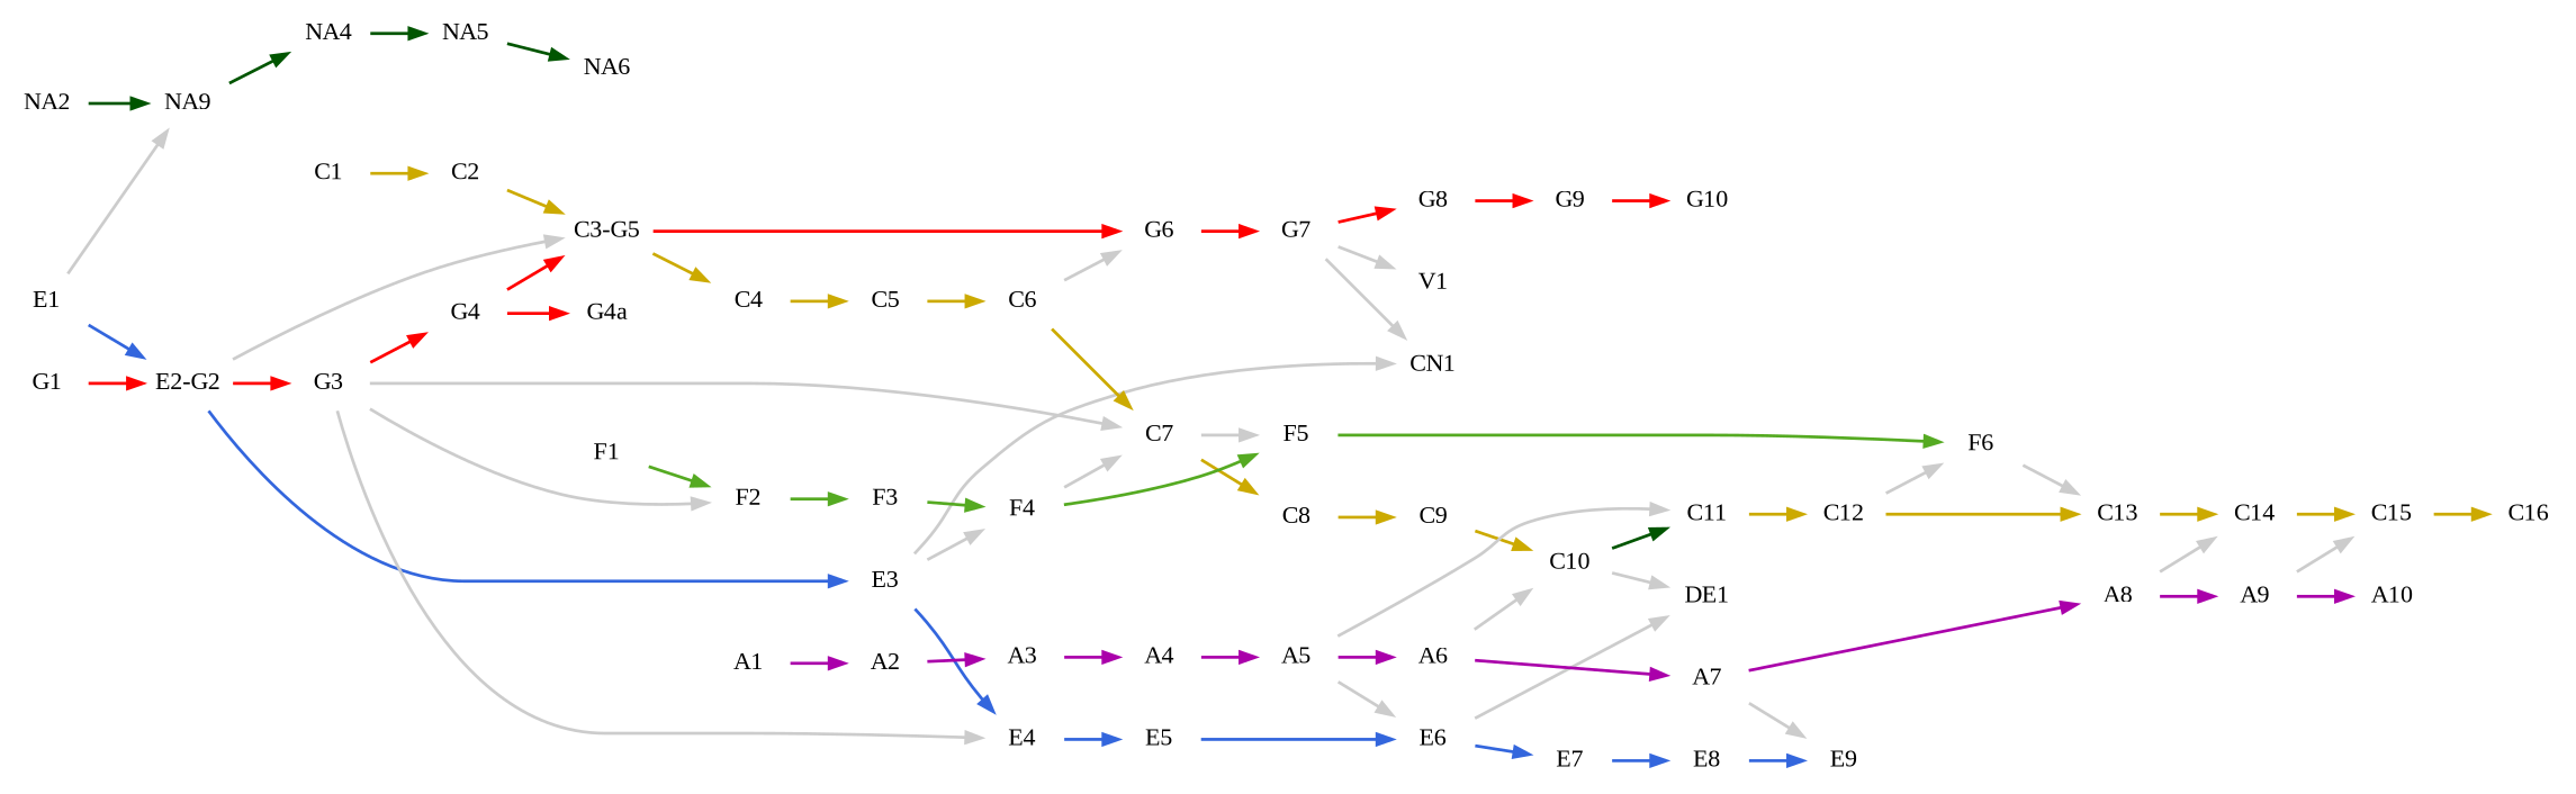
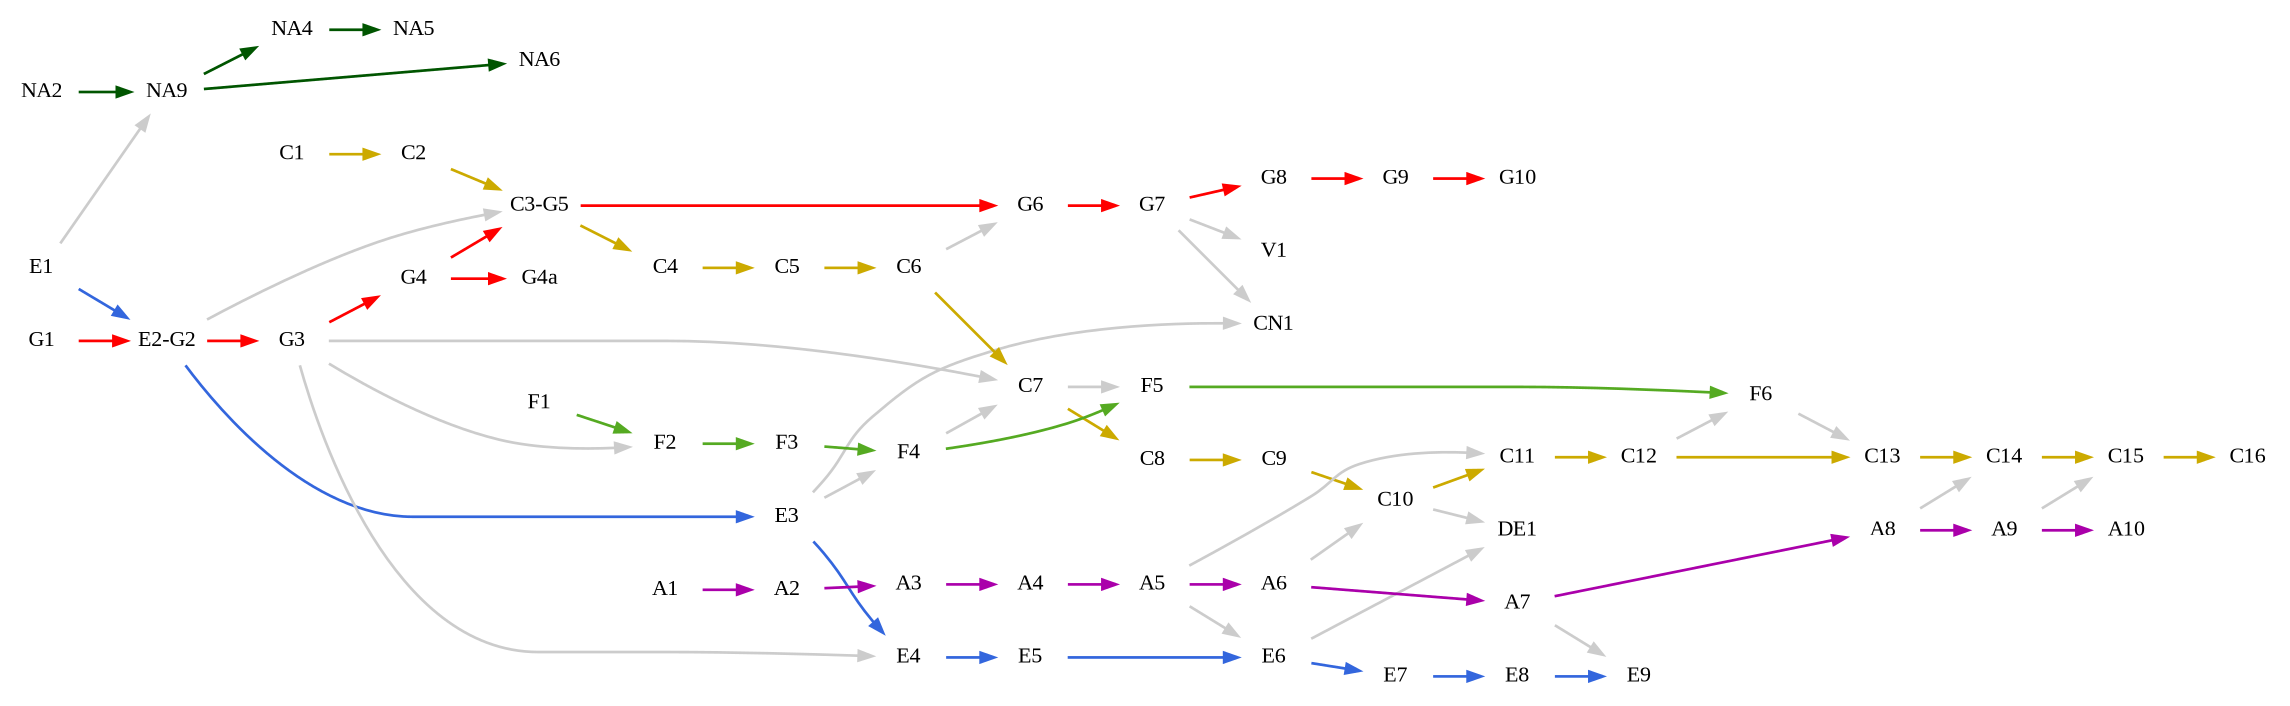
  digraph {
    fontname="Liberation Serif"
    rankdir=LR
    node [fillcolor="#EEF2FF" fontname="Liberation Serif" fontsize=16 shape=plaintext style=inviz]
    edge [color="#CCCCCC" fontname="Liberation Serif" style=bold weight=3]
    n1 [label=NA9]
    NA2
    A7
    E9
    A8
    NA4
    NA5
    NA6
    G1
    "E2-G2"
    G3
    "C3-G5"
    E3
    G4
    C7
    E4
    F2
    G6
    C4
    CN1
    F4
    G4a
    C8
    F5
    E5
    F3
    G7
    C5
    G8
    V1
    G9
    G10
    C1
    C2
    C6
    C9
    F6
    C10
    C11
    DE1
    C12
    C13
    C14
    C15
    C16
    E1
    E6
    E7
    E8
    A2
    A3
    A4
    A5
    A6
    A9
    A10
    A1
    F1
    n1 -> NA4 [color="#005500"]
    NA2 -> n1 [color="#005500"]
    A7 -> E9 [weight=""]
    A7 -> A8 [color="#AA00AA" weight=""]
    A8 -> C14 [weight=""]
    A8 -> A9 [color="#AA00AA" weight=""]
    NA4 -> NA5 [color="#005500"]
-   NA5 -> NA6 [color="#005500"]
+   n1 -> NA6 [color="#005500"]
    G1 -> "E2-G2" [color="#FF0000"]
    "E2-G2" -> G3 [color="#FF0000"]
    "E2-G2" -> "C3-G5" [weight=""]
    "E2-G2" -> E3 [color="#3366DD"]
    G3 -> G4 [color="#FF0000"]
    G3 -> C7 [weight=""]
    G3 -> E4 [weight=""]
    G3 -> F2 [weight=""]
    "C3-G5" -> G6 [color="#FF0000"]
    "C3-G5" -> C4 [color="#CCAA00"]
    E3 -> E4 [color="#3366DD"]
    E3 -> CN1 [weight=""]
    E3 -> F4 [weight=""]
    G4 -> "C3-G5" [color="#FF0000"]
    G4 -> G4a [color="#FF0000"]
    C7 -> C8 [color="#CCAA00"]
    C7 -> F5 [weight=""]
    E4 -> E5 [color="#3366DD"]
    F2 -> F3 [color="#55AA22" weight=""]
    G6 -> G7 [color="#FF0000"]
    C4 -> C5 [color="#CCAA00"]
    F4 -> C7 [weight=""]
    F4 -> F5 [color="#55AA22" weight=""]
    C8 -> C9 [color="#CCAA00"]
    F5 -> F6 [color="#55AA22" weight=""]
    E5 -> E6 [color="#3366DD"]
    F3 -> F4 [color="#55AA22" weight=""]
    G7 -> CN1 [weight=""]
    G7 -> G8 [color="#FF0000"]
    G7 -> V1 [weight=""]
    C5 -> C6 [color="#CCAA00"]
    G8 -> G9 [color="#FF0000"]
    G9 -> G10 [color="#FF0000"]
    C1 -> C2 [color="#CCAA00"]
    C2 -> "C3-G5" [color="#CCAA00"]
    C6 -> C7 [color="#CCAA00"]
    C6 -> G6 [weight=""]
    C9 -> C10 [color="#CCAA00"]
    F6 -> C13 [weight=""]
-   C10 -> C11 [color="#005500"]
+   C10 -> C11 [color="#CCAA00"]
    C10 -> DE1 [weight=""]
    C11 -> C12 [color="#CCAA00"]
    C12 -> F6 [weight=""]
    C12 -> C13 [color="#CCAA00"]
    C13 -> C14 [color="#CCAA00"]
    C14 -> C15 [color="#CCAA00"]
    C15 -> C16 [color="#CCAA00"]
    E1 -> n1 [weight=""]
    E1 -> "E2-G2" [color="#3366DD"]
    E6 -> DE1 [weight=""]
    E6 -> E7 [color="#3366DD"]
    E7 -> E8 [color="#3366DD"]
    E8 -> E9 [color="#3366DD"]
    A2 -> A3 [color="#AA00AA" weight=""]
    A3 -> A4 [color="#AA00AA" weight=""]
    A4 -> A5 [color="#AA00AA" weight=""]
    A5 -> C11 [weight=""]
    A5 -> E6 [weight=""]
    A5 -> A6 [color="#AA00AA" weight=""]
    A6 -> A7 [color="#AA00AA" weight=""]
    A6 -> C10 [weight=""]
    A9 -> C15 [weight=""]
    A9 -> A10 [color="#AA00AA" weight=""]
    A1 -> A2 [color="#AA00AA" weight=""]
    F1 -> F2 [color="#55AA22" weight=""]
  }
